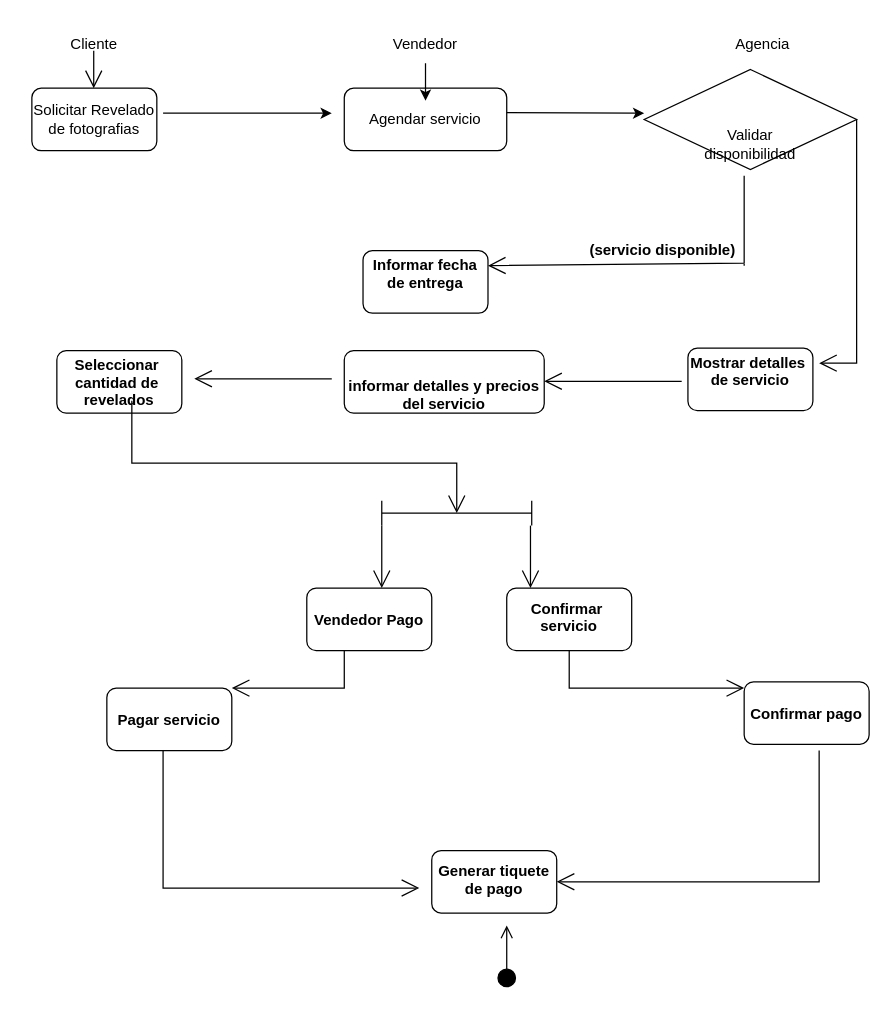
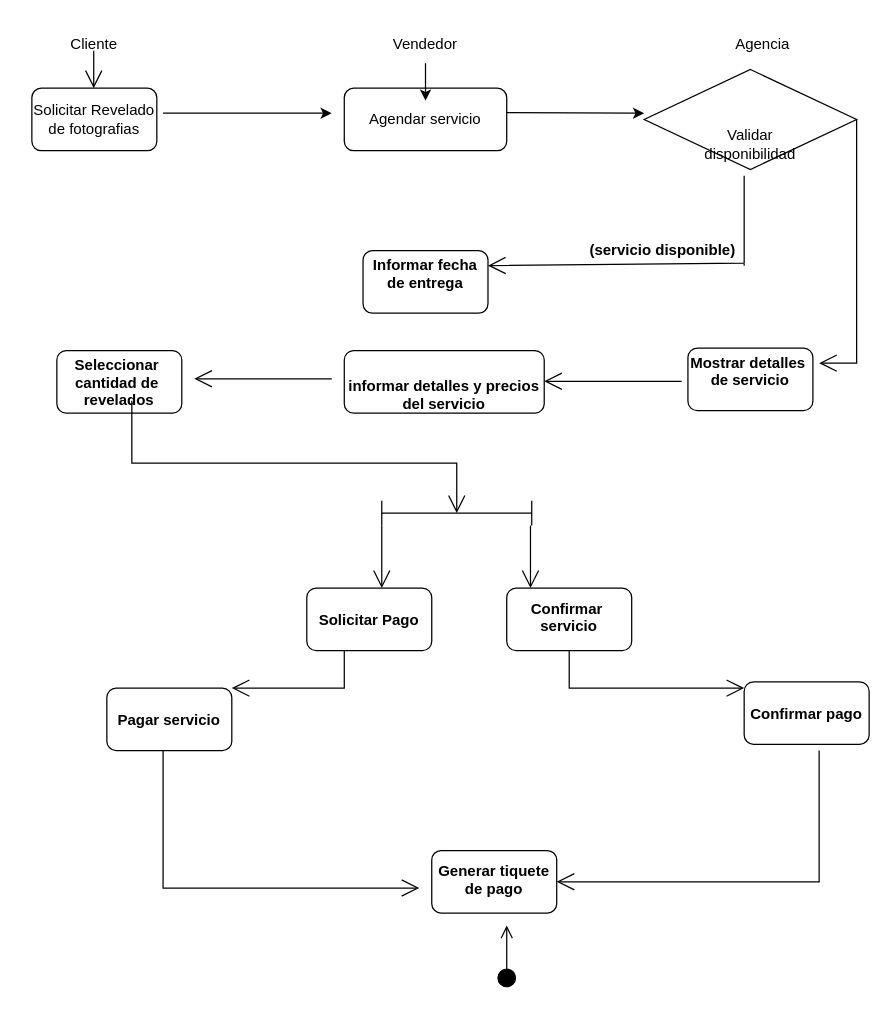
  <mxCell id="0" />
  <mxCell id="1" parent="0" />
  <mxCell id="2" value="" style="rounded=1;whiteSpace=wrap;html=1;" vertex="1" parent="1"><mxGeometry x="25" y="70" width="100" height="50" as="geometry" /></mxCell>
  <mxCell id="3" value="Cliente" style="text;html=1;strokeColor=none;fillColor=none;align=center;verticalAlign=middle;whiteSpace=wrap;rounded=0;" vertex="1" parent="1"><mxGeometry x="20" y="20" width="110" height="30" as="geometry" /></mxCell>
  <mxCell id="4" value="Solicitar Revelado&lt;br&gt;de fotografias" style="text;html=1;strokeColor=none;fillColor=none;align=center;verticalAlign=middle;whiteSpace=wrap;rounded=0;" vertex="1" parent="1"><mxGeometry x="25" y="80" width="100" height="30" as="geometry" /></mxCell>
  <mxCell id="5" value="" style="rounded=1;whiteSpace=wrap;html=1;" vertex="1" parent="1"><mxGeometry x="275" y="70" width="130" height="50" as="geometry" /></mxCell>
  <mxCell id="6" value="Agendar servicio" style="text;html=1;strokeColor=none;fillColor=none;align=center;verticalAlign=middle;whiteSpace=wrap;rounded=0;" vertex="1" parent="1"><mxGeometry x="290" y="80" width="100" height="30" as="geometry" /></mxCell>
  <mxCell id="7" value="" style="edgeStyle=orthogonalEdgeStyle;rounded=0;orthogonalLoop=1;jettySize=auto;html=1;" edge="1" parent="1" source="8" target="6"><mxGeometry relative="1" as="geometry" /></mxCell>
  <mxCell id="8" value="Vendedor" style="text;html=1;strokeColor=none;fillColor=none;align=center;verticalAlign=middle;whiteSpace=wrap;rounded=0;" vertex="1" parent="1"><mxGeometry x="285" y="20" width="110" height="30" as="geometry" /></mxCell>
  <mxCell id="9" value="" style="rhombus;whiteSpace=wrap;html=1;" vertex="1" parent="1"><mxGeometry x="515" y="55" width="170" height="80" as="geometry" /></mxCell>
  <mxCell id="10" value="Validar disponibilidad" style="text;html=1;strokeColor=none;fillColor=none;align=center;verticalAlign=middle;whiteSpace=wrap;rounded=0;" vertex="1" parent="1"><mxGeometry x="570" y="100" width="60" height="30" as="geometry" /></mxCell>
  <mxCell id="11" value="Agencia" style="text;html=1;strokeColor=none;fillColor=none;align=center;verticalAlign=middle;whiteSpace=wrap;rounded=0;" vertex="1" parent="1"><mxGeometry x="555" y="20" width="110" height="30" as="geometry" /></mxCell>
  <mxCell id="12" value="" style="endArrow=classic;html=1;rounded=0;" edge="1" parent="1"><mxGeometry width="50" height="50" relative="1" as="geometry"><mxPoint x="130" y="90" as="sourcePoint" /><mxPoint x="265" y="90" as="targetPoint" /></mxGeometry></mxCell>
  <mxCell id="13" value="" style="endArrow=classic;html=1;rounded=0;" edge="1" parent="1"><mxGeometry width="50" height="50" relative="1" as="geometry"><mxPoint x="405" y="89.5" as="sourcePoint" /><mxPoint x="515" y="90" as="targetPoint" /></mxGeometry></mxCell>
  <mxCell id="14" value="" style="endArrow=open;endFill=1;endSize=12;html=1;rounded=0;" edge="1" parent="1"><mxGeometry width="160" relative="1" as="geometry"><mxPoint x="74.5" y="40" as="sourcePoint" /><mxPoint x="74.5" y="70" as="targetPoint" /></mxGeometry></mxCell>
  <mxCell id="15" value="" style="rounded=1;whiteSpace=wrap;html=1;" vertex="1" parent="1"><mxGeometry x="290" y="200" width="100" height="50" as="geometry" /></mxCell>
  <mxCell id="16" value="Informar fecha&#10;de entrega&#10;" style="text;align=center;fontStyle=1;verticalAlign=middle;spacingLeft=3;spacingRight=3;strokeColor=none;rotatable=0;points=[[0,0.5],[1,0.5]];portConstraint=eastwest;" vertex="1" parent="1"><mxGeometry x="300" y="212" width="80" height="26" as="geometry" /></mxCell>
  <mxCell id="17" value="" style="rounded=1;whiteSpace=wrap;html=1;" vertex="1" parent="1"><mxGeometry x="45" y="280" width="100" height="50" as="geometry" /></mxCell>
  <mxCell id="18" value="Seleccionar &#10;cantidad de &#10;revelados" style="text;align=center;fontStyle=1;verticalAlign=middle;spacingLeft=3;spacingRight=3;strokeColor=none;rotatable=0;points=[[0,0.5],[1,0.5]];portConstraint=eastwest;" vertex="1" parent="1"><mxGeometry x="55" y="292" width="80" height="26" as="geometry" /></mxCell>
  <mxCell id="19" value="" style="rounded=1;whiteSpace=wrap;html=1;" vertex="1" parent="1"><mxGeometry x="275" y="280" width="160" height="50" as="geometry" /></mxCell>
  <mxCell id="20" value="informar detalles y precios&#10;del servicio" style="text;align=center;fontStyle=1;verticalAlign=middle;spacingLeft=3;spacingRight=3;strokeColor=none;rotatable=0;points=[[0,0.5],[1,0.5]];portConstraint=eastwest;" vertex="1" parent="1"><mxGeometry x="315" y="302" width="80" height="26" as="geometry" /></mxCell>
  <mxCell id="21" value="" style="rounded=1;whiteSpace=wrap;html=1;" vertex="1" parent="1"><mxGeometry x="550" y="278" width="100" height="50" as="geometry" /></mxCell>
  <mxCell id="22" value="Mostrar detalles &#10;de servicio&#10;" style="text;align=center;fontStyle=1;verticalAlign=middle;spacingLeft=3;spacingRight=3;strokeColor=none;rotatable=0;points=[[0,0.5],[1,0.5]];portConstraint=eastwest;" vertex="1" parent="1"><mxGeometry x="560" y="290" width="80" height="26" as="geometry" /></mxCell>
  <mxCell id="23" value="" style="endArrow=open;endFill=1;endSize=12;html=1;rounded=0;" edge="1" parent="1"><mxGeometry width="160" relative="1" as="geometry"><mxPoint x="595" y="212" as="sourcePoint" /><mxPoint x="390" y="212" as="targetPoint" /><Array as="points"><mxPoint x="595" y="140" /><mxPoint x="595" y="210" /></Array></mxGeometry></mxCell>
  <mxCell id="24" value="" style="endArrow=open;endFill=1;endSize=12;html=1;rounded=0;" edge="1" parent="1"><mxGeometry width="160" relative="1" as="geometry"><mxPoint x="265" y="302.5" as="sourcePoint" /><mxPoint x="155" y="302.5" as="targetPoint" /></mxGeometry></mxCell>
  <mxCell id="25" value="" style="endArrow=open;endFill=1;endSize=12;html=1;rounded=0;" edge="1" parent="1"><mxGeometry width="160" relative="1" as="geometry"><mxPoint x="545" y="304.5" as="sourcePoint" /><mxPoint x="435" y="304.5" as="targetPoint" /></mxGeometry></mxCell>
  <mxCell id="26" value="(servicio disponible)" style="text;align=center;fontStyle=1;verticalAlign=middle;spacingLeft=3;spacingRight=3;strokeColor=none;rotatable=0;points=[[0,0.5],[1,0.5]];portConstraint=eastwest;" vertex="1" parent="1"><mxGeometry x="490" y="186" width="80" height="26" as="geometry" /></mxCell>
  <mxCell id="27" value="" style="endArrow=open;endFill=1;endSize=12;html=1;rounded=0;exitX=1;exitY=0.5;exitDx=0;exitDy=0;" edge="1" parent="1" source="9"><mxGeometry width="160" relative="1" as="geometry"><mxPoint x="625" y="198.5" as="sourcePoint" /><mxPoint x="655" y="290" as="targetPoint" /><Array as="points"><mxPoint x="685" y="290" /></Array></mxGeometry></mxCell>
  <mxCell id="28" value="" style="rounded=1;whiteSpace=wrap;html=1;" vertex="1" parent="1"><mxGeometry x="245" y="470" width="100" height="50" as="geometry" /></mxCell>
  <mxCell id="29" value="" style="rounded=1;whiteSpace=wrap;html=1;" vertex="1" parent="1"><mxGeometry x="405" y="470" width="100" height="50" as="geometry" /></mxCell>
- <mxCell id="30" value="Vendedor Pago" style="text;align=center;fontStyle=1;verticalAlign=middle;spacingLeft=3;spacingRight=3;strokeColor=none;rotatable=0;points=[[0,0.5],[1,0.5]];portConstraint=eastwest;" vertex="1" parent="1"><mxGeometry x="255" y="482" width="80" height="26" as="geometry" /></mxCell>
+ <mxCell id="30" value="Solicitar Pago" style="text;align=center;fontStyle=1;verticalAlign=middle;spacingLeft=3;spacingRight=3;strokeColor=none;rotatable=0;points=[[0,0.5],[1,0.5]];portConstraint=eastwest;" vertex="1" parent="1"><mxGeometry x="255" y="482" width="80" height="26" as="geometry" /></mxCell>
  <mxCell id="31" value="Confirmar &#10;servicio" style="text;align=center;fontStyle=1;verticalAlign=middle;spacingLeft=3;spacingRight=3;strokeColor=none;rotatable=0;points=[[0,0.5],[1,0.5]];portConstraint=eastwest;" vertex="1" parent="1"><mxGeometry x="415" y="480" width="80" height="26" as="geometry" /></mxCell>
  <mxCell id="32" value="" style="rounded=1;whiteSpace=wrap;html=1;" vertex="1" parent="1"><mxGeometry x="85" y="550" width="100" height="50" as="geometry" /></mxCell>
  <mxCell id="33" value="Pagar servicio" style="text;align=center;fontStyle=1;verticalAlign=middle;spacingLeft=3;spacingRight=3;strokeColor=none;rotatable=0;points=[[0,0.5],[1,0.5]];portConstraint=eastwest;" vertex="1" parent="1"><mxGeometry x="95" y="562" width="80" height="26" as="geometry" /></mxCell>
  <mxCell id="34" value="" style="rounded=1;whiteSpace=wrap;html=1;" vertex="1" parent="1"><mxGeometry x="595" y="545" width="100" height="50" as="geometry" /></mxCell>
  <mxCell id="35" value="Confirmar pago" style="text;align=center;fontStyle=1;verticalAlign=middle;spacingLeft=3;spacingRight=3;strokeColor=none;rotatable=0;points=[[0,0.5],[1,0.5]];portConstraint=eastwest;" vertex="1" parent="1"><mxGeometry x="605" y="557" width="80" height="26" as="geometry" /></mxCell>
  <mxCell id="36" value="" style="rounded=1;whiteSpace=wrap;html=1;" vertex="1" parent="1"><mxGeometry x="345" y="680" width="100" height="50" as="geometry" /></mxCell>
  <mxCell id="37" value="Generar tiquete&#10;de pago" style="text;align=center;fontStyle=1;verticalAlign=middle;spacingLeft=3;spacingRight=3;strokeColor=none;rotatable=0;points=[[0,0.5],[1,0.5]];portConstraint=eastwest;" vertex="1" parent="1"><mxGeometry x="355" y="690" width="80" height="26" as="geometry" /></mxCell>
  <mxCell id="38" value="" style="shape=crossbar;whiteSpace=wrap;html=1;rounded=1;" vertex="1" parent="1"><mxGeometry x="305" y="400" width="120" height="20" as="geometry" /></mxCell>
  <mxCell id="39" value="" style="endArrow=open;endFill=1;endSize=12;html=1;rounded=0;" edge="1" parent="1"><mxGeometry width="160" relative="1" as="geometry"><mxPoint x="105" y="320" as="sourcePoint" /><mxPoint x="365" y="410" as="targetPoint" /><Array as="points"><mxPoint x="105" y="320" /><mxPoint x="105" y="370" /><mxPoint x="365" y="370" /></Array></mxGeometry></mxCell>
  <mxCell id="40" value="" style="endArrow=open;endFill=1;endSize=12;html=1;rounded=0;" edge="1" parent="1"><mxGeometry width="160" relative="1" as="geometry"><mxPoint x="305" y="420" as="sourcePoint" /><mxPoint x="305" y="470" as="targetPoint" /></mxGeometry></mxCell>
  <mxCell id="41" value="" style="endArrow=open;endFill=1;endSize=12;html=1;rounded=0;" edge="1" parent="1"><mxGeometry width="160" relative="1" as="geometry"><mxPoint x="424" y="420" as="sourcePoint" /><mxPoint x="424" y="470" as="targetPoint" /></mxGeometry></mxCell>
  <mxCell id="42" value="" style="endArrow=open;endFill=1;endSize=12;html=1;rounded=0;entryX=1;entryY=0;entryDx=0;entryDy=0;" edge="1" parent="1" target="32"><mxGeometry width="160" relative="1" as="geometry"><mxPoint x="275" y="520" as="sourcePoint" /><mxPoint x="425" y="545" as="targetPoint" /><Array as="points"><mxPoint x="275" y="520" /><mxPoint x="275" y="550" /></Array></mxGeometry></mxCell>
  <mxCell id="43" value="" style="endArrow=open;endFill=1;endSize=12;html=1;rounded=0;" edge="1" parent="1"><mxGeometry width="160" relative="1" as="geometry"><mxPoint x="455" y="520" as="sourcePoint" /><mxPoint x="595" y="550" as="targetPoint" /><Array as="points"><mxPoint x="455" y="520" /><mxPoint x="455" y="550" /></Array></mxGeometry></mxCell>
  <mxCell id="44" value="" style="endArrow=open;endFill=1;endSize=12;html=1;rounded=0;" edge="1" parent="1"><mxGeometry width="160" relative="1" as="geometry"><mxPoint x="130" y="680" as="sourcePoint" /><mxPoint x="335" y="710" as="targetPoint" /><Array as="points"><mxPoint x="130" y="600" /><mxPoint x="130" y="680" /><mxPoint x="130" y="710" /></Array></mxGeometry></mxCell>
  <mxCell id="45" value="" style="endArrow=open;endFill=1;endSize=12;html=1;rounded=0;entryX=1;entryY=0.5;entryDx=0;entryDy=0;" edge="1" parent="1" target="36"><mxGeometry width="160" relative="1" as="geometry"><mxPoint x="655" y="600" as="sourcePoint" /><mxPoint x="560" y="700" as="targetPoint" /><Array as="points"><mxPoint x="655" y="600" /><mxPoint x="655" y="705" /></Array></mxGeometry></mxCell>
  <mxCell id="46" value="" style="html=1;verticalAlign=bottom;startArrow=circle;startFill=1;endArrow=open;startSize=6;endSize=8;rounded=0;" edge="1" parent="1"><mxGeometry width="80" relative="1" as="geometry"><mxPoint x="405" y="790" as="sourcePoint" /><mxPoint x="405" y="740" as="targetPoint" /></mxGeometry></mxCell>
